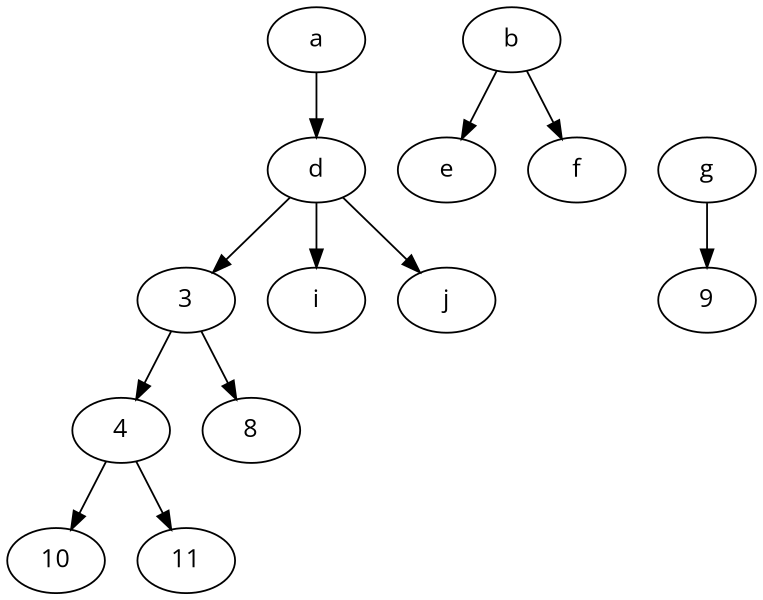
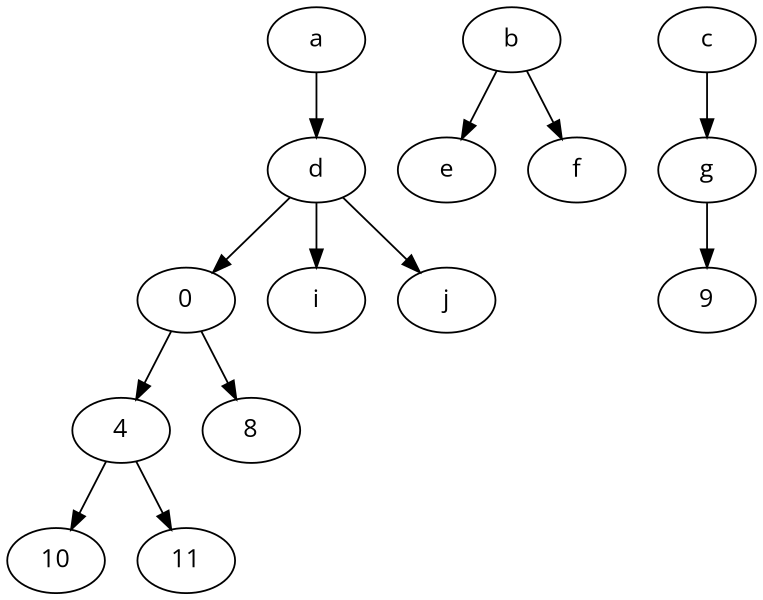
  digraph {
    fontname="Open Sans"
    node [fontname="Open Sans"]
    edge [fontname="Open Sans"]
    a
    d
    b
    e
    f
+   c
    g
-   3
+   3 [label=0]
    i
    j
    9
    n12 [label=4]
    8
    10
    11
    a -> d
    d -> 3
    d -> i
    d -> j
    b -> e
    b -> f
+   c -> g
    g -> 9
    3 -> n12
    3 -> 8
    n12 -> 10
    n12 -> 11
  }
